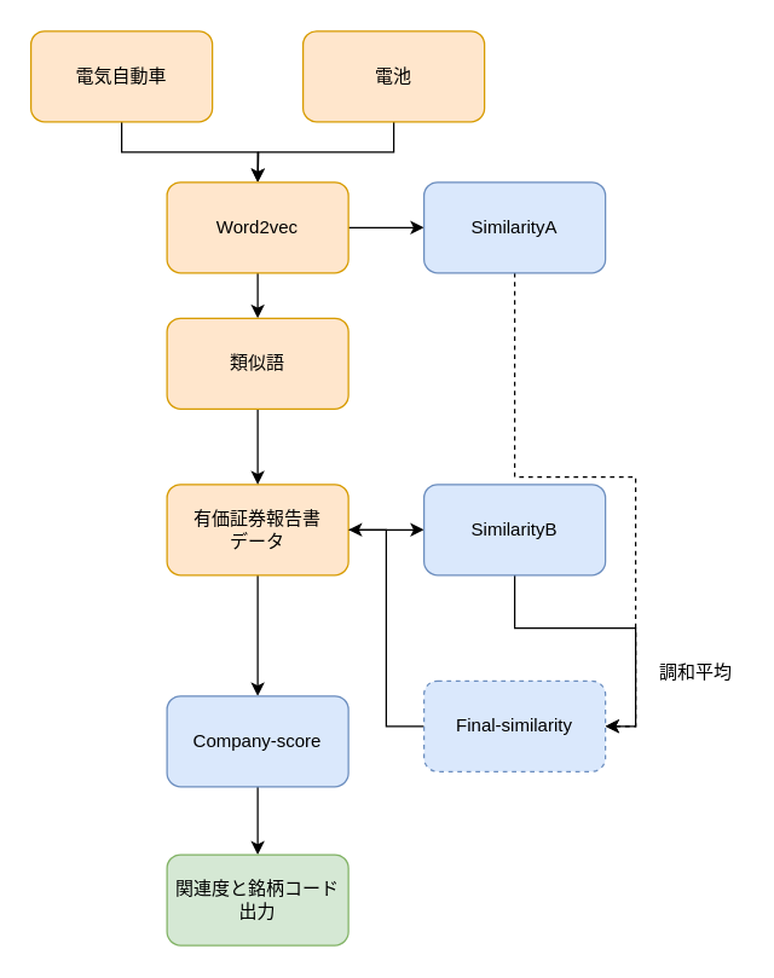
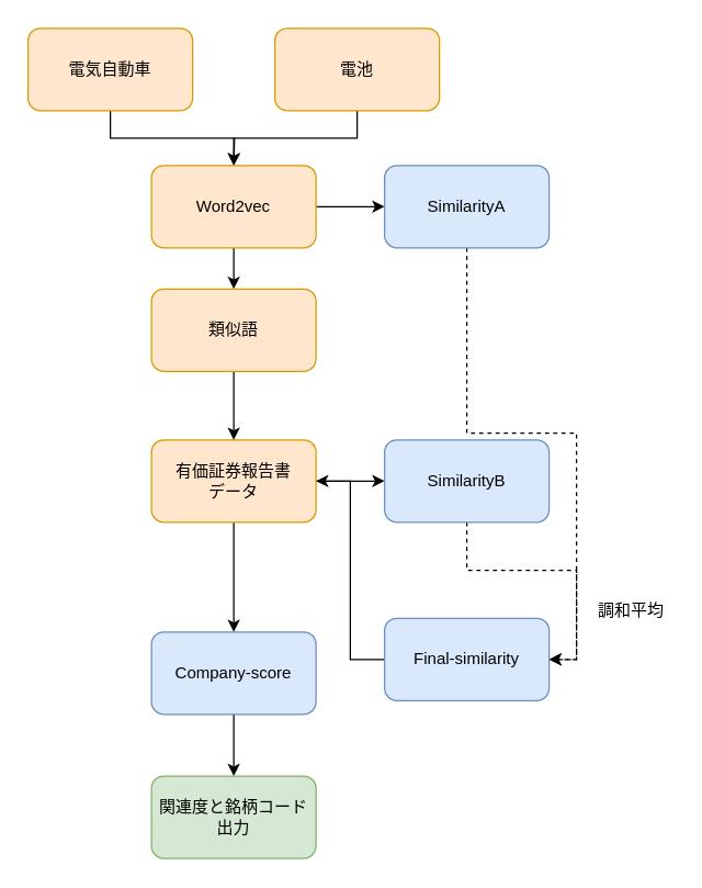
  <mxCell id="0" />
  <mxCell id="1" parent="0" />
  <mxCell id="2" style="edgeStyle=orthogonalEdgeStyle;rounded=0;orthogonalLoop=1;jettySize=auto;html=1;exitX=0.5;exitY=1;exitDx=0;exitDy=0;entryX=0.5;entryY=0;entryDx=0;entryDy=0;" edge="1" parent="1" source="3" target="11"><mxGeometry relative="1" as="geometry" /></mxCell>
  <mxCell id="3" value="電気自動車" style="rounded=1;whiteSpace=wrap;html=1;fillColor=#ffe6cc;strokeColor=#d79b00;" vertex="1" parent="1"><mxGeometry x="20" y="20" width="120" height="60" as="geometry" /></mxCell>
  <mxCell id="4" style="edgeStyle=orthogonalEdgeStyle;rounded=0;orthogonalLoop=1;jettySize=auto;html=1;exitX=0.5;exitY=1;exitDx=0;exitDy=0;" edge="1" parent="1" source="5"><mxGeometry relative="1" as="geometry"><mxPoint x="170" y="120" as="targetPoint" /></mxGeometry></mxCell>
  <mxCell id="5" value="電池" style="rounded=1;whiteSpace=wrap;html=1;fillColor=#ffe6cc;strokeColor=#d79b00;" vertex="1" parent="1"><mxGeometry x="200" y="20" width="120" height="60" as="geometry" /></mxCell>
  <mxCell id="6" value="" style="edgeStyle=orthogonalEdgeStyle;rounded=0;orthogonalLoop=1;jettySize=auto;html=1;" edge="1" parent="1" source="8" target="17"><mxGeometry relative="1" as="geometry" /></mxCell>
  <mxCell id="7" style="edgeStyle=orthogonalEdgeStyle;rounded=0;orthogonalLoop=1;jettySize=auto;html=1;" edge="1" parent="1" source="8" target="21"><mxGeometry relative="1" as="geometry"><mxPoint x="170" y="490" as="targetPoint" /></mxGeometry></mxCell>
  <mxCell id="8" value="有価証券報告書&lt;br&gt;データ" style="rounded=1;whiteSpace=wrap;html=1;fillColor=#ffe6cc;strokeColor=#d79b00;" vertex="1" parent="1"><mxGeometry x="110" y="320" width="120" height="60" as="geometry" /></mxCell>
  <mxCell id="9" style="edgeStyle=orthogonalEdgeStyle;rounded=0;orthogonalLoop=1;jettySize=auto;html=1;exitX=1;exitY=0.5;exitDx=0;exitDy=0;" edge="1" parent="1" source="11" target="13"><mxGeometry relative="1" as="geometry"><mxPoint x="300" y="150" as="targetPoint" /></mxGeometry></mxCell>
  <mxCell id="10" style="edgeStyle=orthogonalEdgeStyle;rounded=0;orthogonalLoop=1;jettySize=auto;html=1;exitX=0.5;exitY=1;exitDx=0;exitDy=0;entryX=0.5;entryY=0;entryDx=0;entryDy=0;" edge="1" parent="1" source="11" target="15"><mxGeometry relative="1" as="geometry" /></mxCell>
  <mxCell id="11" value="Word2vec" style="rounded=1;whiteSpace=wrap;html=1;fillColor=#ffe6cc;strokeColor=#d79b00;" vertex="1" parent="1"><mxGeometry x="110" y="120" width="120" height="60" as="geometry" /></mxCell>
  <mxCell id="12" style="edgeStyle=orthogonalEdgeStyle;rounded=0;orthogonalLoop=1;jettySize=auto;html=1;entryX=1;entryY=0.5;entryDx=0;entryDy=0;dashed=1;" edge="1" parent="1" source="13" target="19"><mxGeometry relative="1" as="geometry" /></mxCell>
  <mxCell id="13" value="SimilarityA" style="rounded=1;whiteSpace=wrap;html=1;fillColor=#dae8fc;strokeColor=#6c8ebf;" vertex="1" parent="1"><mxGeometry x="280" y="120" width="120" height="60" as="geometry" /></mxCell>
  <mxCell id="14" value="" style="edgeStyle=orthogonalEdgeStyle;rounded=0;orthogonalLoop=1;jettySize=auto;html=1;" edge="1" parent="1" source="15" target="8"><mxGeometry relative="1" as="geometry" /></mxCell>
  <mxCell id="15" value="類似語" style="rounded=1;whiteSpace=wrap;html=1;fillColor=#ffe6cc;strokeColor=#d79b00;" vertex="1" parent="1"><mxGeometry x="110" y="210" width="120" height="60" as="geometry" /></mxCell>
- <mxCell id="16" style="edgeStyle=orthogonalEdgeStyle;rounded=0;orthogonalLoop=1;jettySize=auto;html=1;entryX=1;entryY=0.5;entryDx=0;entryDy=0;" edge="1" parent="1" source="17" target="19"><mxGeometry relative="1" as="geometry" /></mxCell>
+ <mxCell id="16" style="edgeStyle=orthogonalEdgeStyle;rounded=0;orthogonalLoop=1;jettySize=auto;html=1;entryX=1;entryY=0.5;entryDx=0;entryDy=0;dashed=1;" edge="1" parent="1" source="17" target="19"><mxGeometry relative="1" as="geometry" /></mxCell>
  <mxCell id="17" value="SimilarityB" style="rounded=1;whiteSpace=wrap;html=1;fillColor=#dae8fc;strokeColor=#6c8ebf;" vertex="1" parent="1"><mxGeometry x="280" y="320" width="120" height="60" as="geometry" /></mxCell>
  <mxCell id="18" style="edgeStyle=orthogonalEdgeStyle;rounded=0;orthogonalLoop=1;jettySize=auto;html=1;entryX=1;entryY=0.5;entryDx=0;entryDy=0;" edge="1" parent="1" source="19" target="8"><mxGeometry relative="1" as="geometry" /></mxCell>
- <mxCell id="19" value="Final-similarity" style="rounded=1;whiteSpace=wrap;html=1;fillColor=#dae8fc;strokeColor=#6c8ebf;dashed=1;" vertex="1" parent="1"><mxGeometry x="280" y="450" width="120" height="60" as="geometry" /></mxCell>
+ <mxCell id="19" value="Final-similarity" style="rounded=1;whiteSpace=wrap;html=1;fillColor=#dae8fc;strokeColor=#6c8ebf;" vertex="1" parent="1"><mxGeometry x="280" y="450" width="120" height="60" as="geometry" /></mxCell>
  <mxCell id="20" style="edgeStyle=orthogonalEdgeStyle;rounded=0;orthogonalLoop=1;jettySize=auto;html=1;" edge="1" parent="1" source="21" target="22"><mxGeometry relative="1" as="geometry"><mxPoint x="170" y="590" as="targetPoint" /></mxGeometry></mxCell>
  <mxCell id="21" value="Company-score" style="rounded=1;whiteSpace=wrap;html=1;fillColor=#dae8fc;strokeColor=#6c8ebf;" vertex="1" parent="1"><mxGeometry x="110" y="460" width="120" height="60" as="geometry" /></mxCell>
  <mxCell id="22" value="関連度と銘柄コード出力" style="rounded=1;whiteSpace=wrap;html=1;fillColor=#d5e8d4;strokeColor=#82b366;" vertex="1" parent="1"><mxGeometry x="110" y="565" width="120" height="60" as="geometry" /></mxCell>
  <mxCell id="23" value="調和平均" style="text;html=1;strokeColor=none;fillColor=none;align=center;verticalAlign=middle;whiteSpace=wrap;rounded=0;" vertex="1" parent="1"><mxGeometry x="430" y="430" width="60" height="30" as="geometry" /></mxCell>
